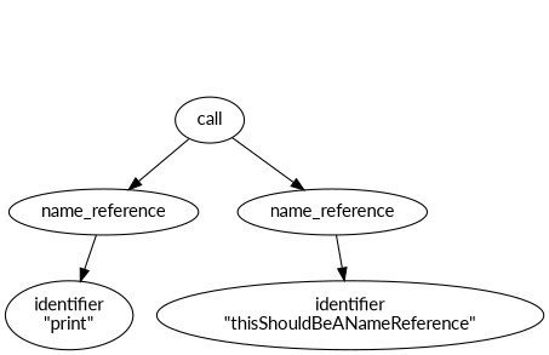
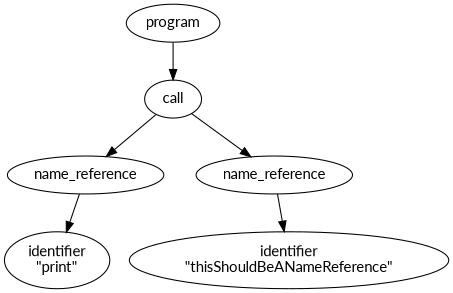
  digraph {
    fontname=Lato
    node [fontname=Lato]
    edge [fontname=Lato]
+   n1 [label=program]
    n2 [label=call]
    n3 [label=name_reference]
    n4 [label=name_reference]
    n5 [label="identifier\n\"print\""]
    n6 [label="identifier\n\"thisShouldBeANameReference\""]
+   n1 -> n2
    n2 -> n3
    n2 -> n4
    n3 -> n5
    n4 -> n6
  }
